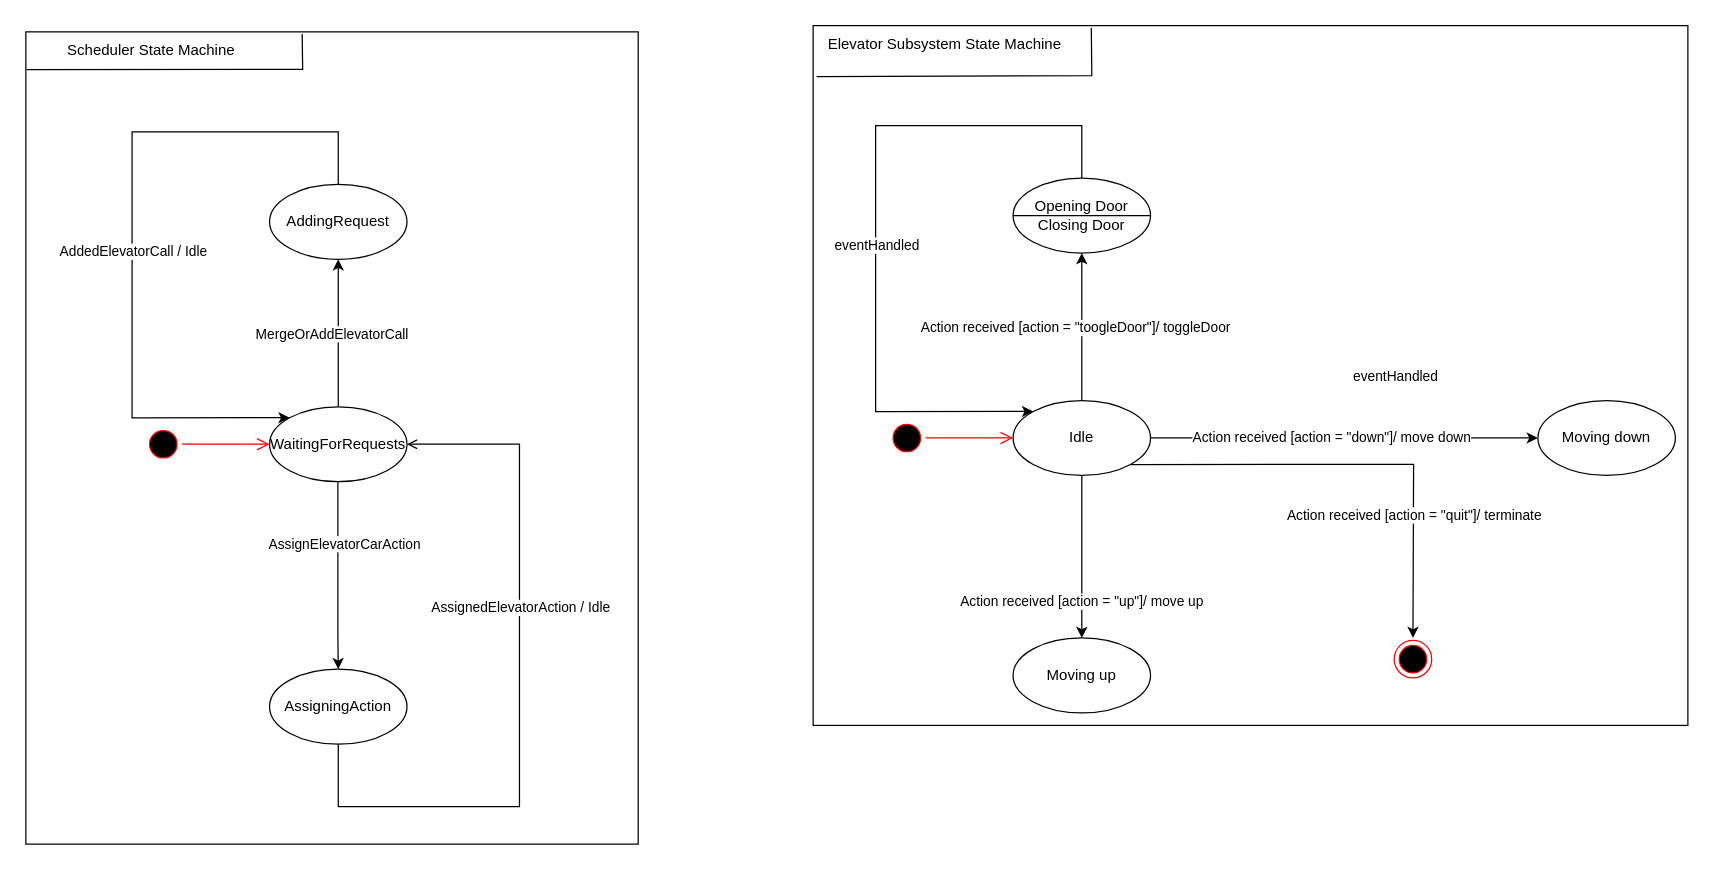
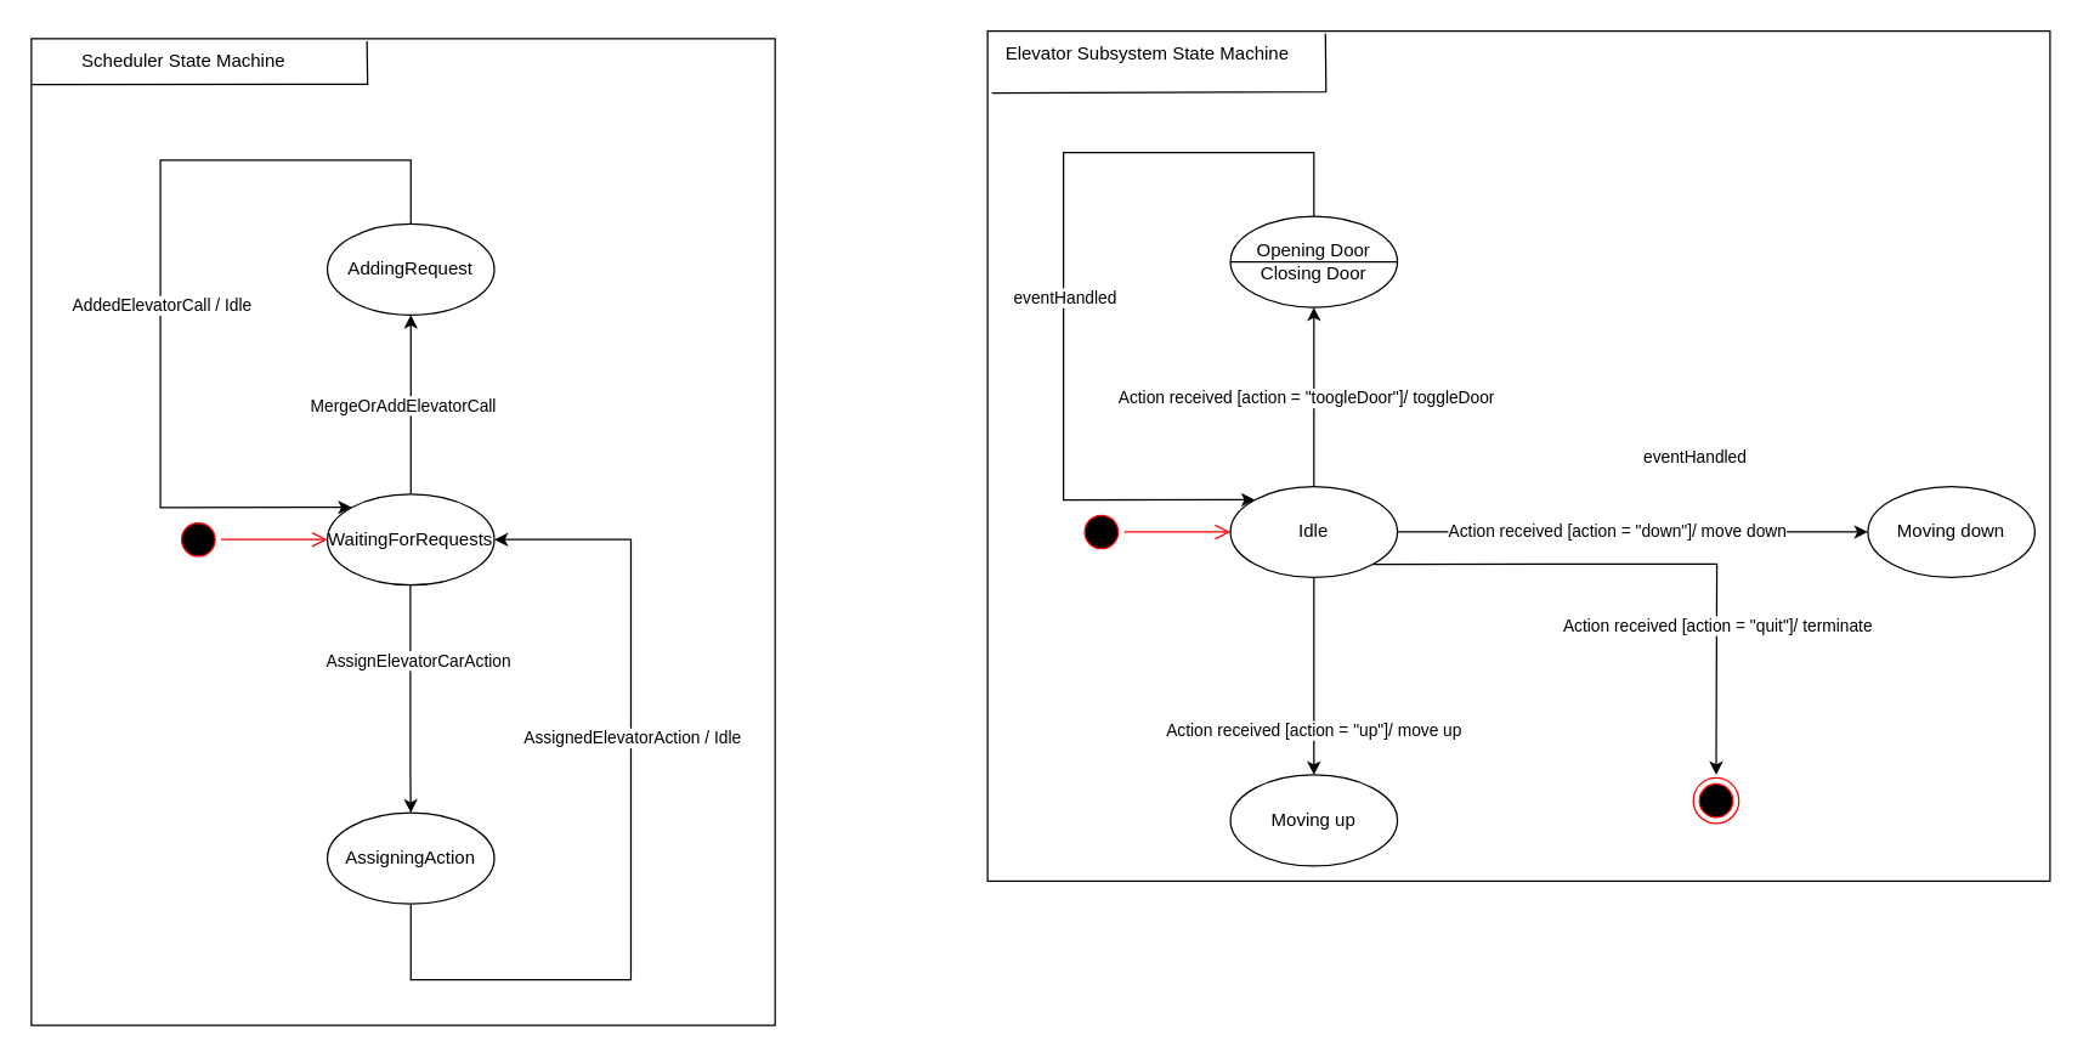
  <mxCell id="0" />
  <mxCell id="1" parent="0" />
  <mxCell id="2" value="" style="rounded=0;whiteSpace=wrap;html=1;" parent="1" vertex="1"><mxGeometry x="650" y="20" width="700" height="560" as="geometry" /></mxCell>
  <mxCell id="3" value="" style="ellipse;html=1;shape=startState;fillColor=#000000;strokeColor=#ff0000;" parent="1" vertex="1"><mxGeometry x="710" y="335" width="30" height="30" as="geometry" /></mxCell>
  <mxCell id="4" value="" style="edgeStyle=orthogonalEdgeStyle;html=1;verticalAlign=bottom;endArrow=open;endSize=8;strokeColor=#ff0000;rounded=0;entryX=0;entryY=0.5;entryDx=0;entryDy=0;" parent="1" source="3" target="11" edge="1"><mxGeometry relative="1" as="geometry"><mxPoint x="765" y="352" as="targetPoint" /></mxGeometry></mxCell>
  <mxCell id="5" value="" style="ellipse;html=1;shape=endState;fillColor=#000000;strokeColor=#ff0000;" parent="1" vertex="1"><mxGeometry x="1115" y="512" width="30" height="30" as="geometry" /></mxCell>
  <mxCell id="6" style="edgeStyle=orthogonalEdgeStyle;rounded=0;orthogonalLoop=1;jettySize=auto;html=1;" parent="1" source="11" edge="1"><mxGeometry relative="1" as="geometry"><mxPoint x="865" y="510" as="targetPoint" /></mxGeometry></mxCell>
  <mxCell id="7" value="Action received [action = &quot;up&quot;]/ move up" style="edgeLabel;html=1;align=center;verticalAlign=middle;resizable=0;points=[];" parent="6" vertex="1" connectable="0"><mxGeometry x="0.008" y="1" relative="1" as="geometry"><mxPoint x="-2" y="35" as="offset" /></mxGeometry></mxCell>
  <mxCell id="8" style="edgeStyle=orthogonalEdgeStyle;rounded=0;orthogonalLoop=1;jettySize=auto;html=1;entryX=0.5;entryY=1;entryDx=0;entryDy=0;" parent="1" source="11" target="16" edge="1"><mxGeometry relative="1" as="geometry"><mxPoint x="865" y="150" as="targetPoint" /></mxGeometry></mxCell>
  <mxCell id="9" style="edgeStyle=orthogonalEdgeStyle;rounded=0;orthogonalLoop=1;jettySize=auto;html=1;exitX=1;exitY=1;exitDx=0;exitDy=0;" parent="1" source="11" edge="1"><mxGeometry relative="1" as="geometry"><mxPoint x="1130" y="510" as="targetPoint" /></mxGeometry></mxCell>
  <mxCell id="10" style="edgeStyle=orthogonalEdgeStyle;rounded=0;orthogonalLoop=1;jettySize=auto;html=1;exitX=0.5;exitY=0;exitDx=0;exitDy=0;entryX=0;entryY=0;entryDx=0;entryDy=0;" parent="1" source="16" target="11" edge="1"><mxGeometry relative="1" as="geometry"><mxPoint x="739.97" y="148" as="sourcePoint" /><mxPoint x="739.97" y="148" as="targetPoint" /><Array as="points"><mxPoint x="865" y="100" /><mxPoint x="700" y="100" /><mxPoint x="700" y="329" /></Array></mxGeometry></mxCell>
  <mxCell id="11" value="Idle" style="ellipse;whiteSpace=wrap;html=1;" parent="1" vertex="1"><mxGeometry x="810" y="320" width="110" height="60" as="geometry" /></mxCell>
  <mxCell id="12" value="Moving up" style="ellipse;whiteSpace=wrap;html=1;" parent="1" vertex="1"><mxGeometry x="810" y="510" width="110" height="60" as="geometry" /></mxCell>
  <mxCell id="13" style="edgeStyle=orthogonalEdgeStyle;rounded=0;orthogonalLoop=1;jettySize=auto;html=1;exitX=1;exitY=0.5;exitDx=0;exitDy=0;" parent="1" source="11" edge="1"><mxGeometry relative="1" as="geometry"><mxPoint x="1230" y="350" as="targetPoint" /><mxPoint x="875" y="390" as="sourcePoint" /></mxGeometry></mxCell>
  <mxCell id="14" value="Action received [action = &quot;down&quot;]/ move down" style="edgeLabel;html=1;align=center;verticalAlign=middle;resizable=0;points=[];" parent="13" vertex="1" connectable="0"><mxGeometry x="0.008" y="1" relative="1" as="geometry"><mxPoint x="-11" as="offset" /></mxGeometry></mxCell>
  <mxCell id="15" value="Moving down" style="ellipse;whiteSpace=wrap;html=1;" parent="1" vertex="1"><mxGeometry x="1230" y="320" width="110" height="60" as="geometry" /></mxCell>
  <mxCell id="16" value="Opening Door&lt;br&gt;Closing Door" style="ellipse;whiteSpace=wrap;html=1;" parent="1" vertex="1"><mxGeometry x="810" y="142" width="110" height="60" as="geometry" /></mxCell>
  <mxCell id="17" value="Action received [action = &quot;toogleDoor&quot;]/ toggleDoor" style="edgeLabel;html=1;align=center;verticalAlign=middle;resizable=0;points=[];" parent="1" vertex="1" connectable="0"><mxGeometry x="859.996" y="261.998" as="geometry" /></mxCell>
  <mxCell id="18" value="" style="endArrow=none;html=1;rounded=0;entryX=1;entryY=0.5;entryDx=0;entryDy=0;exitX=0;exitY=0.5;exitDx=0;exitDy=0;" parent="1" source="16" target="16" edge="1"><mxGeometry width="50" height="50" relative="1" as="geometry"><mxPoint x="890" y="242" as="sourcePoint" /><mxPoint x="940" y="192" as="targetPoint" /></mxGeometry></mxCell>
  <mxCell id="19" value="Action received [action = &quot;quit&quot;]/ terminate" style="edgeLabel;html=1;align=center;verticalAlign=middle;resizable=0;points=[];" parent="1" vertex="1" connectable="0"><mxGeometry x="1130.003" y="411.996" as="geometry" /></mxCell>
  <mxCell id="20" value="eventHandled" style="edgeLabel;html=1;align=center;verticalAlign=middle;resizable=0;points=[];" parent="1" vertex="1" connectable="0"><mxGeometry x="1115" y="300.003" as="geometry" /></mxCell>
  <mxCell id="21" value="eventHandled" style="edgeLabel;html=1;align=center;verticalAlign=middle;resizable=0;points=[];" parent="1" vertex="1" connectable="0"><mxGeometry x="700" y="195.003" as="geometry" /></mxCell>
  <mxCell id="22" value="Elevator Subsystem State Machine" style="text;html=1;align=center;verticalAlign=middle;resizable=0;points=[];autosize=1;strokeColor=none;fillColor=none;" parent="1" vertex="1"><mxGeometry x="650" y="20" width="210" height="30" as="geometry" /></mxCell>
  <mxCell id="23" value="" style="endArrow=none;html=1;rounded=0;entryX=0.318;entryY=0.003;entryDx=0;entryDy=0;entryPerimeter=0;exitX=0.004;exitY=0.073;exitDx=0;exitDy=0;exitPerimeter=0;" parent="1" source="2" target="2" edge="1"><mxGeometry width="50" height="50" relative="1" as="geometry"><mxPoint x="1010" y="200" as="sourcePoint" /><mxPoint x="1060" y="150" as="targetPoint" /><Array as="points"><mxPoint x="873" y="60" /></Array></mxGeometry></mxCell>
  <mxCell id="24" value="" style="rounded=0;whiteSpace=wrap;html=1;" parent="1" vertex="1"><mxGeometry x="20" y="25" width="490" height="650" as="geometry" /></mxCell>
  <mxCell id="25" value="" style="ellipse;html=1;shape=startState;fillColor=#000000;strokeColor=#ff0000;" parent="1" vertex="1"><mxGeometry x="115" y="340" width="30" height="30" as="geometry" /></mxCell>
  <mxCell id="26" value="" style="edgeStyle=orthogonalEdgeStyle;html=1;verticalAlign=bottom;endArrow=open;endSize=8;strokeColor=#ff0000;rounded=0;entryX=0;entryY=0.5;entryDx=0;entryDy=0;" parent="1" source="25" target="30" edge="1"><mxGeometry relative="1" as="geometry"><mxPoint x="170" y="357" as="targetPoint" /></mxGeometry></mxCell>
  <mxCell id="27" style="edgeStyle=orthogonalEdgeStyle;rounded=0;orthogonalLoop=1;jettySize=auto;html=1;entryX=0.5;entryY=1;entryDx=0;entryDy=0;" parent="1" source="30" target="31" edge="1"><mxGeometry relative="1" as="geometry"><mxPoint x="270" y="155" as="targetPoint" /></mxGeometry></mxCell>
  <mxCell id="28" style="edgeStyle=orthogonalEdgeStyle;rounded=0;orthogonalLoop=1;jettySize=auto;html=1;exitX=0.5;exitY=0;exitDx=0;exitDy=0;entryX=0;entryY=0;entryDx=0;entryDy=0;" parent="1" source="31" target="30" edge="1"><mxGeometry relative="1" as="geometry"><mxPoint x="144.97" y="153" as="sourcePoint" /><mxPoint x="144.97" y="153" as="targetPoint" /><Array as="points"><mxPoint x="270" y="105" /><mxPoint x="105" y="105" /><mxPoint x="105" y="334" /></Array></mxGeometry></mxCell>
  <mxCell id="29" style="edgeStyle=orthogonalEdgeStyle;rounded=0;orthogonalLoop=1;jettySize=auto;html=1;entryX=0.5;entryY=0;entryDx=0;entryDy=0;" parent="1" target="36" edge="1"><mxGeometry relative="1" as="geometry"><mxPoint x="269.7" y="370" as="sourcePoint" /><mxPoint x="269.7" y="530" as="targetPoint" /><Array as="points"><mxPoint x="270" y="510" /><mxPoint x="270" y="510" /></Array></mxGeometry></mxCell>
  <mxCell id="30" value="WaitingForRequests" style="ellipse;whiteSpace=wrap;html=1;" parent="1" vertex="1"><mxGeometry x="215" y="325" width="110" height="60" as="geometry" /></mxCell>
  <mxCell id="31" value="AddingRequest" style="ellipse;whiteSpace=wrap;html=1;" parent="1" vertex="1"><mxGeometry x="215" y="147" width="110" height="60" as="geometry" /></mxCell>
  <mxCell id="32" value="MergeOrAddElevatorCall" style="edgeLabel;html=1;align=center;verticalAlign=middle;resizable=0;points=[];" parent="1" vertex="1" connectable="0"><mxGeometry x="264.996" y="266.998" as="geometry" /></mxCell>
  <mxCell id="33" value="AddedElevatorCall / Idle" style="edgeLabel;html=1;align=center;verticalAlign=middle;resizable=0;points=[];" parent="1" vertex="1" connectable="0"><mxGeometry x="105" y="200.003" as="geometry" /></mxCell>
  <mxCell id="34" value="Scheduler State Machine" style="text;html=1;align=center;verticalAlign=middle;resizable=0;points=[];autosize=1;strokeColor=none;fillColor=none;" parent="1" vertex="1"><mxGeometry x="40" y="25" width="160" height="30" as="geometry" /></mxCell>
  <mxCell id="35" value="" style="endArrow=none;html=1;rounded=0;entryX=0.318;entryY=0.003;entryDx=0;entryDy=0;entryPerimeter=0;exitX=0.003;exitY=0.054;exitDx=0;exitDy=0;exitPerimeter=0;" parent="1" edge="1"><mxGeometry width="50" height="50" relative="1" as="geometry"><mxPoint x="20.6" y="55.24" as="sourcePoint" /><mxPoint x="241.1" y="26.68" as="targetPoint" /><Array as="points"><mxPoint x="241.5" y="55" /></Array></mxGeometry></mxCell>
  <mxCell id="36" value="AssigningAction" style="ellipse;whiteSpace=wrap;html=1;" parent="1" vertex="1"><mxGeometry x="215" y="535" width="110" height="60" as="geometry" /></mxCell>
  <mxCell id="37" value="AssignElevatorCarAction" style="edgeLabel;html=1;align=center;verticalAlign=middle;resizable=0;points=[];" parent="1" vertex="1" connectable="0"><mxGeometry x="274.996" y="434.998" as="geometry" /></mxCell>
- <mxCell id="38" style="edgeStyle=orthogonalEdgeStyle;rounded=0;orthogonalLoop=1;jettySize=auto;html=1;entryX=1;entryY=0.5;entryDx=0;entryDy=0;exitX=0.5;exitY=1;exitDx=0;exitDy=0;endArrow=open;" parent="1" source="36" target="30" edge="1"><mxGeometry relative="1" as="geometry"><mxPoint x="335" y="645" as="sourcePoint" /><mxPoint x="161" y="613.96" as="targetPoint" /><Array as="points"><mxPoint x="270" y="645" /><mxPoint x="415" y="645" /><mxPoint x="415" y="355" /></Array></mxGeometry></mxCell>
+ <mxCell id="38" style="edgeStyle=orthogonalEdgeStyle;rounded=0;orthogonalLoop=1;jettySize=auto;html=1;entryX=1;entryY=0.5;entryDx=0;entryDy=0;exitX=0.5;exitY=1;exitDx=0;exitDy=0;" parent="1" source="36" target="30" edge="1"><mxGeometry relative="1" as="geometry"><mxPoint x="335" y="645" as="sourcePoint" /><mxPoint x="161" y="613.96" as="targetPoint" /><Array as="points"><mxPoint x="270" y="645" /><mxPoint x="415" y="645" /><mxPoint x="415" y="355" /></Array></mxGeometry></mxCell>
  <mxCell id="39" value="AssignedElevatorAction / Idle" style="edgeLabel;html=1;align=center;verticalAlign=middle;resizable=0;points=[];" parent="1" vertex="1" connectable="0"><mxGeometry x="415" y="485.003" as="geometry" /></mxCell>
